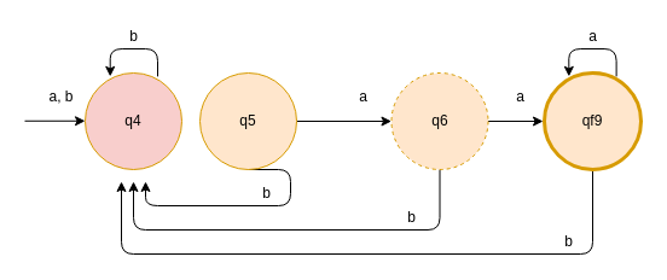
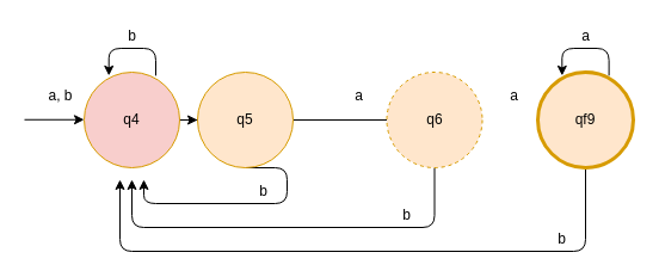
  <mxCell id="0" />
  <mxCell id="1" parent="0" />
+ <mxCell id="2" style="edgeStyle=orthogonalEdgeStyle;rounded=0;orthogonalLoop=1;jettySize=auto;html=1;" edge="1" parent="1" source="3" target="6"><mxGeometry relative="1" as="geometry" /></mxCell>
  <mxCell id="3" value="q4" style="ellipse;whiteSpace=wrap;html=1;fillColor=#f8cecc;strokeColor=#d79b00;" vertex="1" parent="1"><mxGeometry x="70" y="60" width="80" height="80" as="geometry" /></mxCell>
- <mxCell id="4" style="edgeStyle=orthogonalEdgeStyle;rounded=0;orthogonalLoop=1;jettySize=auto;html=1;entryX=0;entryY=0.5;entryDx=0;entryDy=0;" edge="1" parent="1" source="6" target="9"><mxGeometry relative="1" as="geometry" /></mxCell>
+ <mxCell id="4" style="edgeStyle=orthogonalEdgeStyle;rounded=0;orthogonalLoop=1;jettySize=auto;html=1;entryX=0;entryY=0.5;entryDx=0;entryDy=0;endArrow=none;" edge="1" parent="1" source="6" target="9"><mxGeometry relative="1" as="geometry" /></mxCell>
  <mxCell id="5" style="edgeStyle=orthogonalEdgeStyle;rounded=1;orthogonalLoop=1;jettySize=auto;html=1;exitX=0.5;exitY=1;exitDx=0;exitDy=0;strokeWidth=1;fillColor=#e1d5e7;strokeColor=#000000;" edge="1" parent="1" source="6"><mxGeometry relative="1" as="geometry"><mxPoint x="120" y="150" as="targetPoint" /><Array as="points"><mxPoint x="240" y="170" /><mxPoint x="120" y="170" /></Array></mxGeometry></mxCell>
  <mxCell id="6" value="q5" style="ellipse;whiteSpace=wrap;html=1;fillColor=#ffe6cc;strokeColor=#d79b00;" vertex="1" parent="1"><mxGeometry x="165" y="60" width="80" height="80" as="geometry" /></mxCell>
- <mxCell id="7" style="edgeStyle=orthogonalEdgeStyle;rounded=0;orthogonalLoop=1;jettySize=auto;html=1;" edge="1" parent="1" source="9" target="11"><mxGeometry relative="1" as="geometry" /></mxCell>
  <mxCell id="8" style="edgeStyle=orthogonalEdgeStyle;rounded=1;orthogonalLoop=1;jettySize=auto;html=1;endArrow=classic;endFill=1;shadow=0;exitX=0.5;exitY=1;exitDx=0;exitDy=0;fillColor=#e1d5e7;strokeColor=#000000;" edge="1" parent="1" source="9"><mxGeometry relative="1" as="geometry"><mxPoint x="110" y="150" as="targetPoint" /><Array as="points"><mxPoint x="364" y="190" /><mxPoint x="110" y="190" /></Array></mxGeometry></mxCell>
  <mxCell id="9" value="q6" style="ellipse;whiteSpace=wrap;html=1;fillColor=#ffe6cc;strokeColor=#d79b00;dashed=1;" vertex="1" parent="1"><mxGeometry x="323.5" y="60" width="80" height="80" as="geometry" /></mxCell>
  <mxCell id="10" style="edgeStyle=orthogonalEdgeStyle;rounded=1;orthogonalLoop=1;jettySize=auto;html=1;exitX=0.5;exitY=1;exitDx=0;exitDy=0;fillColor=#e1d5e7;strokeColor=#000000;" edge="1" parent="1" source="11"><mxGeometry relative="1" as="geometry"><mxPoint x="100" y="150" as="targetPoint" /><Array as="points"><mxPoint x="490" y="210" /><mxPoint x="100" y="210" /></Array></mxGeometry></mxCell>
  <mxCell id="11" value="qf9" style="ellipse;whiteSpace=wrap;html=1;fillColor=#ffe6cc;strokeColor=#d79b00;shadow=0;perimeterSpacing=1;strokeWidth=3;" vertex="1" parent="1"><mxGeometry x="450" y="60" width="80" height="80" as="geometry" /></mxCell>
  <mxCell id="12" value="a, b" style="text;html=1;align=center;verticalAlign=middle;resizable=0;points=[];autosize=1;strokeColor=none;fillColor=none;" vertex="1" parent="1"><mxGeometry x="30" y="70" width="40" height="20" as="geometry" /></mxCell>
  <mxCell id="13" value="a" style="text;html=1;align=center;verticalAlign=middle;resizable=0;points=[];autosize=1;strokeColor=none;fillColor=none;" vertex="1" parent="1"><mxGeometry x="290" y="70" width="20" height="20" as="geometry" /></mxCell>
  <mxCell id="14" value="a" style="text;html=1;align=center;verticalAlign=middle;resizable=0;points=[];autosize=1;strokeColor=none;fillColor=none;" vertex="1" parent="1"><mxGeometry x="420" y="70" width="20" height="20" as="geometry" /></mxCell>
  <mxCell id="15" value="b" style="text;html=1;align=center;verticalAlign=middle;resizable=0;points=[];autosize=1;strokeColor=none;fillColor=none;" vertex="1" parent="1"><mxGeometry x="210" y="150" width="20" height="20" as="geometry" /></mxCell>
  <mxCell id="16" value="b" style="text;html=1;align=center;verticalAlign=middle;resizable=0;points=[];autosize=1;strokeColor=none;fillColor=none;" vertex="1" parent="1"><mxGeometry x="330" y="170" width="20" height="20" as="geometry" /></mxCell>
  <mxCell id="17" value="b" style="text;html=1;align=center;verticalAlign=middle;resizable=0;points=[];autosize=1;strokeColor=none;fillColor=none;" vertex="1" parent="1"><mxGeometry x="460" y="190" width="20" height="20" as="geometry" /></mxCell>
  <mxCell id="18" value="" style="endArrow=classic;html=1;shadow=0;strokeWidth=1;" edge="1" parent="1"><mxGeometry width="50" height="50" relative="1" as="geometry"><mxPoint x="20" y="99.76" as="sourcePoint" /><mxPoint x="70" y="99.76" as="targetPoint" /></mxGeometry></mxCell>
  <mxCell id="19" style="edgeStyle=orthogonalEdgeStyle;rounded=1;orthogonalLoop=1;jettySize=auto;html=1;entryX=0.259;entryY=0.036;entryDx=0;entryDy=0;entryPerimeter=0;exitX=0.75;exitY=0.036;exitDx=0;exitDy=0;exitPerimeter=0;" edge="1" parent="1" source="3" target="3"><mxGeometry relative="1" as="geometry"><mxPoint x="150" y="100" as="sourcePoint" /><mxPoint x="90" y="50" as="targetPoint" /><Array as="points"><mxPoint x="130" y="40" /><mxPoint x="91" y="40" /></Array></mxGeometry></mxCell>
  <mxCell id="20" value="b" style="text;html=1;align=center;verticalAlign=middle;resizable=0;points=[];autosize=1;strokeColor=none;fillColor=none;" vertex="1" parent="1"><mxGeometry x="100" y="20" width="20" height="20" as="geometry" /></mxCell>
  <mxCell id="21" style="edgeStyle=orthogonalEdgeStyle;rounded=1;orthogonalLoop=1;jettySize=auto;html=1;entryX=0.259;entryY=0.036;entryDx=0;entryDy=0;entryPerimeter=0;exitX=0.75;exitY=0.036;exitDx=0;exitDy=0;exitPerimeter=0;" edge="1" parent="1"><mxGeometry relative="1" as="geometry"><mxPoint x="509.62" y="62.88" as="sourcePoint" /><mxPoint x="470.34" y="62.88" as="targetPoint" /><Array as="points"><mxPoint x="509.62" y="40" /><mxPoint x="470.62" y="40" /></Array></mxGeometry></mxCell>
  <mxCell id="22" value="a" style="text;html=1;align=center;verticalAlign=middle;resizable=0;points=[];autosize=1;strokeColor=none;fillColor=none;" vertex="1" parent="1"><mxGeometry x="479.62" y="20" width="20" height="20" as="geometry" /></mxCell>
